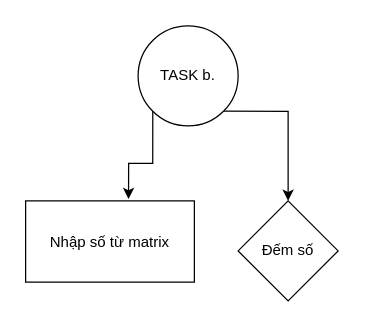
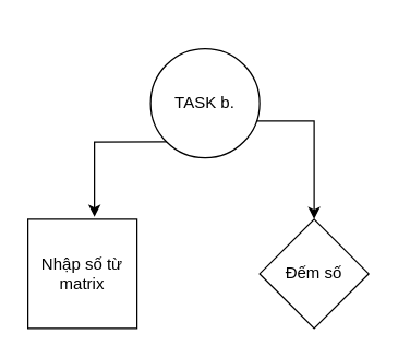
  <mxCell id="0" />
  <mxCell id="1" parent="0" />
  <mxCell id="2" style="edgeStyle=orthogonalEdgeStyle;rounded=0;orthogonalLoop=1;jettySize=auto;html=1;exitX=1;exitY=1;exitDx=0;exitDy=0;entryX=0.5;entryY=0;entryDx=0;entryDy=0;" edge="1" parent="1" source="3" target="5"><mxGeometry relative="1" as="geometry"><Array as="points"><mxPoint x="230" y="88" /></Array></mxGeometry></mxCell>
- <mxCell id="3" value="TASK b." style="ellipse;whiteSpace=wrap;html=1;aspect=fixed;" vertex="1" parent="1"><mxGeometry x="110" y="20" width="80" height="80" as="geometry" /></mxCell>
- <mxCell id="4" value="Nhập số từ matrix" style="whiteSpace=wrap;html=1;aspect=fixed;" vertex="1" parent="1"><mxGeometry x="20" y="160" width="135" height="65" as="geometry" /></mxCell>
+ <mxCell id="3" value="TASK b." style="ellipse;whiteSpace=wrap;html=1;aspect=fixed;" vertex="1" parent="1"><mxGeometry x="110" y="35" width="80" height="80" as="geometry" /></mxCell>
+ <mxCell id="4" value="Nhập số từ matrix" style="whiteSpace=wrap;html=1;aspect=fixed;" vertex="1" parent="1"><mxGeometry x="20" y="160" width="80" height="80" as="geometry" /></mxCell>
  <mxCell id="5" value="Đếm số" style="rhombus;whiteSpace=wrap;html=1;aspect=fixed;" vertex="1" parent="1"><mxGeometry x="190" y="160" width="80" height="80" as="geometry" /></mxCell>
  <mxCell id="6" style="edgeStyle=orthogonalEdgeStyle;rounded=0;orthogonalLoop=1;jettySize=auto;html=1;exitX=0;exitY=1;exitDx=0;exitDy=0;entryX=0.61;entryY=-0.022;entryDx=0;entryDy=0;entryPerimeter=0;" edge="1" parent="1" source="3" target="4"><mxGeometry relative="1" as="geometry" /></mxCell>
